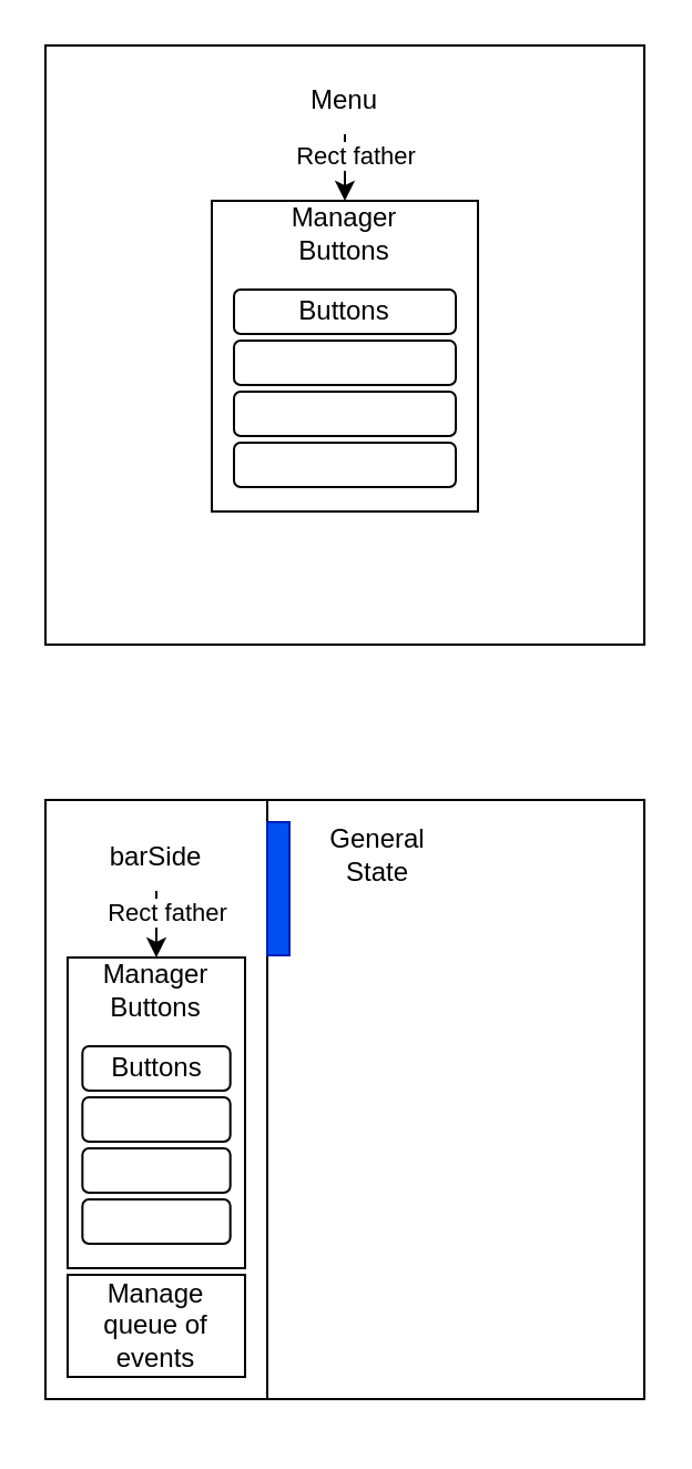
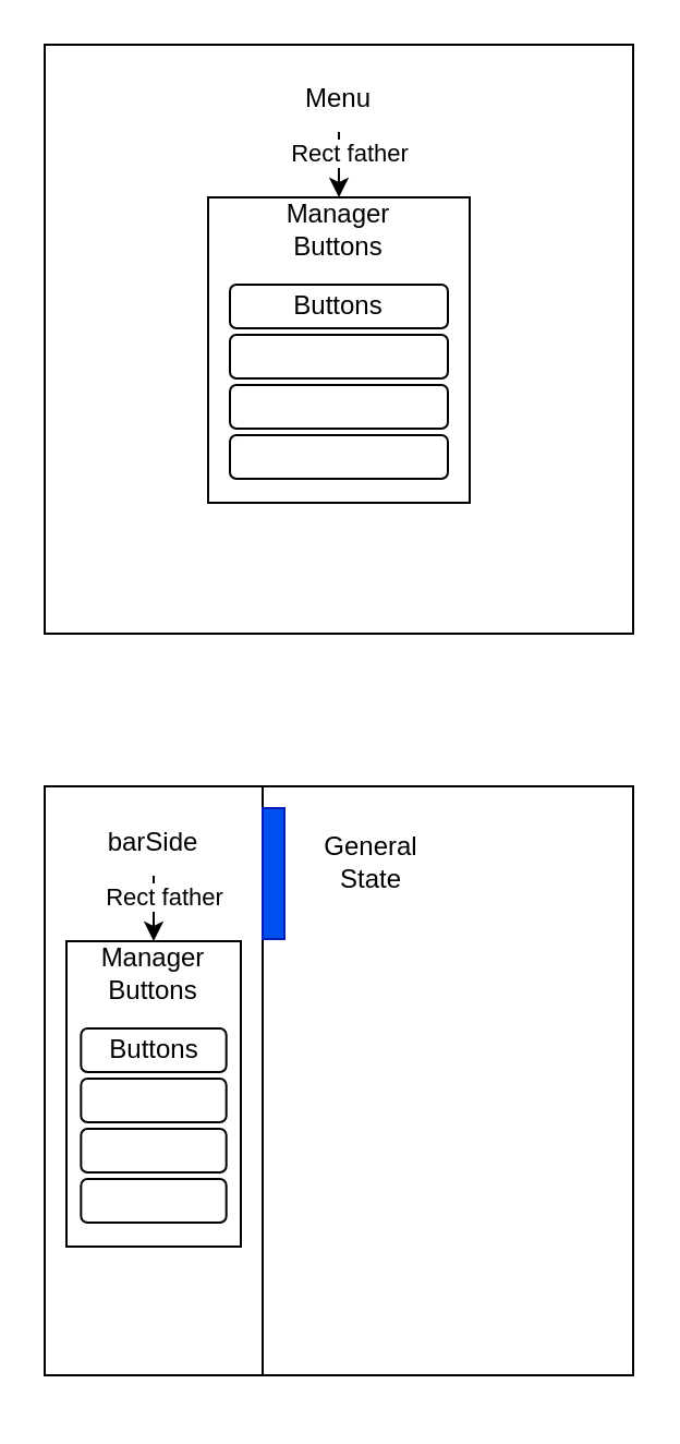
  <mxCell id="0" />
  <mxCell id="1" parent="0" />
  <mxCell id="2" value="" style="whiteSpace=wrap;html=1;aspect=fixed;" parent="1" vertex="1"><mxGeometry x="20" y="20" width="270" height="270" as="geometry" /></mxCell>
  <mxCell id="3" value="" style="whiteSpace=wrap;html=1;aspect=fixed;" parent="1" vertex="1"><mxGeometry x="20" y="360" width="270" height="270" as="geometry" /></mxCell>
  <mxCell id="4" value="" style="group" parent="1" vertex="1" connectable="0"><mxGeometry x="95" y="30" width="120" height="200" as="geometry" /></mxCell>
  <mxCell id="5" value="" style="rounded=0;whiteSpace=wrap;html=1;" parent="4" vertex="1"><mxGeometry y="60" width="120" height="140" as="geometry" /></mxCell>
  <mxCell id="6" value="Rect father" style="edgeStyle=orthogonalEdgeStyle;rounded=0;orthogonalLoop=1;jettySize=auto;html=1;entryX=0.5;entryY=0;entryDx=0;entryDy=0;" parent="4" edge="1"><mxGeometry x="-0.333" y="5" relative="1" as="geometry"><mxPoint x="60" y="30" as="sourcePoint" /><mxPoint x="60" y="60" as="targetPoint" /><mxPoint as="offset" /></mxGeometry></mxCell>
  <mxCell id="7" value="Menu" style="text;html=1;strokeColor=none;fillColor=none;align=center;verticalAlign=middle;whiteSpace=wrap;rounded=0;" parent="4" vertex="1"><mxGeometry x="30" width="60" height="30" as="geometry" /></mxCell>
  <mxCell id="8" value="Manager Buttons" style="text;html=1;strokeColor=none;fillColor=none;align=center;verticalAlign=middle;whiteSpace=wrap;rounded=0;" parent="4" vertex="1"><mxGeometry x="30" y="60" width="60" height="30" as="geometry" /></mxCell>
  <mxCell id="9" value="Buttons" style="rounded=1;whiteSpace=wrap;html=1;" parent="4" vertex="1"><mxGeometry x="10" y="100" width="100" height="20" as="geometry" /></mxCell>
  <mxCell id="10" value="" style="rounded=1;whiteSpace=wrap;html=1;" parent="4" vertex="1"><mxGeometry x="10" y="123" width="100" height="20" as="geometry" /></mxCell>
  <mxCell id="11" value="" style="rounded=1;whiteSpace=wrap;html=1;" parent="4" vertex="1"><mxGeometry x="10" y="146" width="100" height="20" as="geometry" /></mxCell>
  <mxCell id="12" value="" style="rounded=1;whiteSpace=wrap;html=1;" parent="4" vertex="1"><mxGeometry x="10" y="169" width="100" height="20" as="geometry" /></mxCell>
- <mxCell id="13" value="General State" style="text;html=1;strokeColor=none;fillColor=none;align=center;verticalAlign=middle;whiteSpace=wrap;rounded=0;" parent="1" vertex="1"><mxGeometry x="150" y="370" width="40" height="30" as="geometry" /></mxCell>
+ <mxCell id="13" value="General State" style="text;html=1;strokeColor=none;fillColor=none;align=center;verticalAlign=middle;whiteSpace=wrap;rounded=0;" parent="1" vertex="1"><mxGeometry x="150" y="380" width="40" height="30" as="geometry" /></mxCell>
  <mxCell id="14" value="" style="group" vertex="1" connectable="0" parent="1"><mxGeometry x="20" y="360" width="120" height="280" as="geometry" /></mxCell>
  <mxCell id="15" value="" style="group" parent="14" vertex="1" connectable="0"><mxGeometry width="120" height="280" as="geometry" /></mxCell>
  <mxCell id="16" value="" style="rounded=0;whiteSpace=wrap;html=1;" parent="15" vertex="1"><mxGeometry width="100" height="270" as="geometry" /></mxCell>
  <mxCell id="17" value="" style="group" parent="15" vertex="1" connectable="0"><mxGeometry x="10" y="11" width="80" height="200" as="geometry" /></mxCell>
  <mxCell id="18" value="" style="rounded=0;whiteSpace=wrap;html=1;" parent="17" vertex="1"><mxGeometry y="60" width="80" height="140" as="geometry" /></mxCell>
  <mxCell id="19" value="Rect father" style="edgeStyle=orthogonalEdgeStyle;rounded=0;orthogonalLoop=1;jettySize=auto;html=1;entryX=0.5;entryY=0;entryDx=0;entryDy=0;" parent="17" edge="1"><mxGeometry x="-0.333" y="5" relative="1" as="geometry"><mxPoint x="40" y="30" as="sourcePoint" /><mxPoint x="40" y="60" as="targetPoint" /><mxPoint as="offset" /></mxGeometry></mxCell>
  <mxCell id="20" value="barSide" style="text;html=1;strokeColor=none;fillColor=none;align=center;verticalAlign=middle;whiteSpace=wrap;rounded=0;" parent="17" vertex="1"><mxGeometry x="20" width="40" height="30" as="geometry" /></mxCell>
  <mxCell id="21" value="Manager Buttons" style="text;html=1;strokeColor=none;fillColor=none;align=center;verticalAlign=middle;whiteSpace=wrap;rounded=0;" parent="17" vertex="1"><mxGeometry x="20" y="60" width="40" height="30" as="geometry" /></mxCell>
  <mxCell id="22" value="Buttons" style="rounded=1;whiteSpace=wrap;html=1;" parent="17" vertex="1"><mxGeometry x="6.667" y="100" width="66.667" height="20" as="geometry" /></mxCell>
  <mxCell id="23" value="" style="rounded=1;whiteSpace=wrap;html=1;" parent="17" vertex="1"><mxGeometry x="6.667" y="123" width="66.667" height="20" as="geometry" /></mxCell>
  <mxCell id="24" value="" style="rounded=1;whiteSpace=wrap;html=1;" parent="17" vertex="1"><mxGeometry x="6.667" y="146" width="66.667" height="20" as="geometry" /></mxCell>
  <mxCell id="25" value="" style="rounded=1;whiteSpace=wrap;html=1;" parent="17" vertex="1"><mxGeometry x="6.667" y="169" width="66.667" height="20" as="geometry" /></mxCell>
- <mxCell id="26" value="Manage queue of events" style="rounded=0;whiteSpace=wrap;html=1;" vertex="1" parent="15"><mxGeometry x="10" y="214" width="80" height="46" as="geometry" /></mxCell>
  <mxCell id="27" value="" style="rounded=0;whiteSpace=wrap;html=1;fillColor=#0050ef;fontColor=#ffffff;strokeColor=#001DBC;" parent="14" vertex="1"><mxGeometry x="100" y="10" width="10" height="60" as="geometry" /></mxCell>
